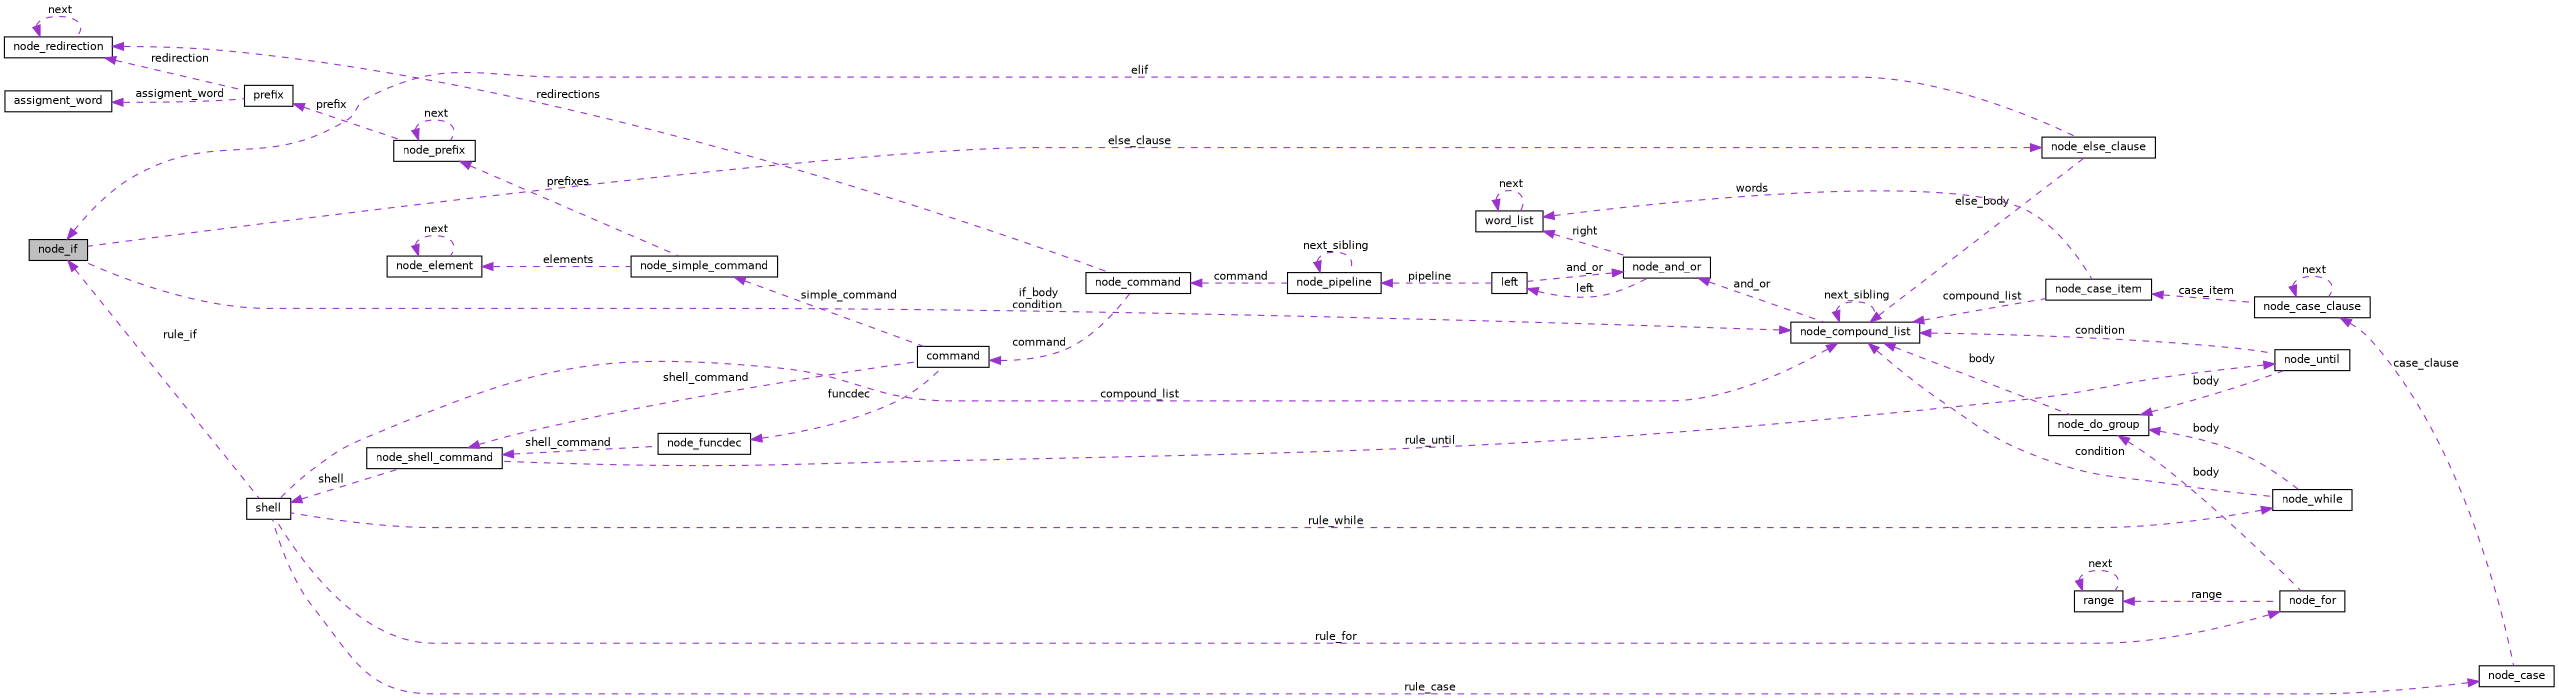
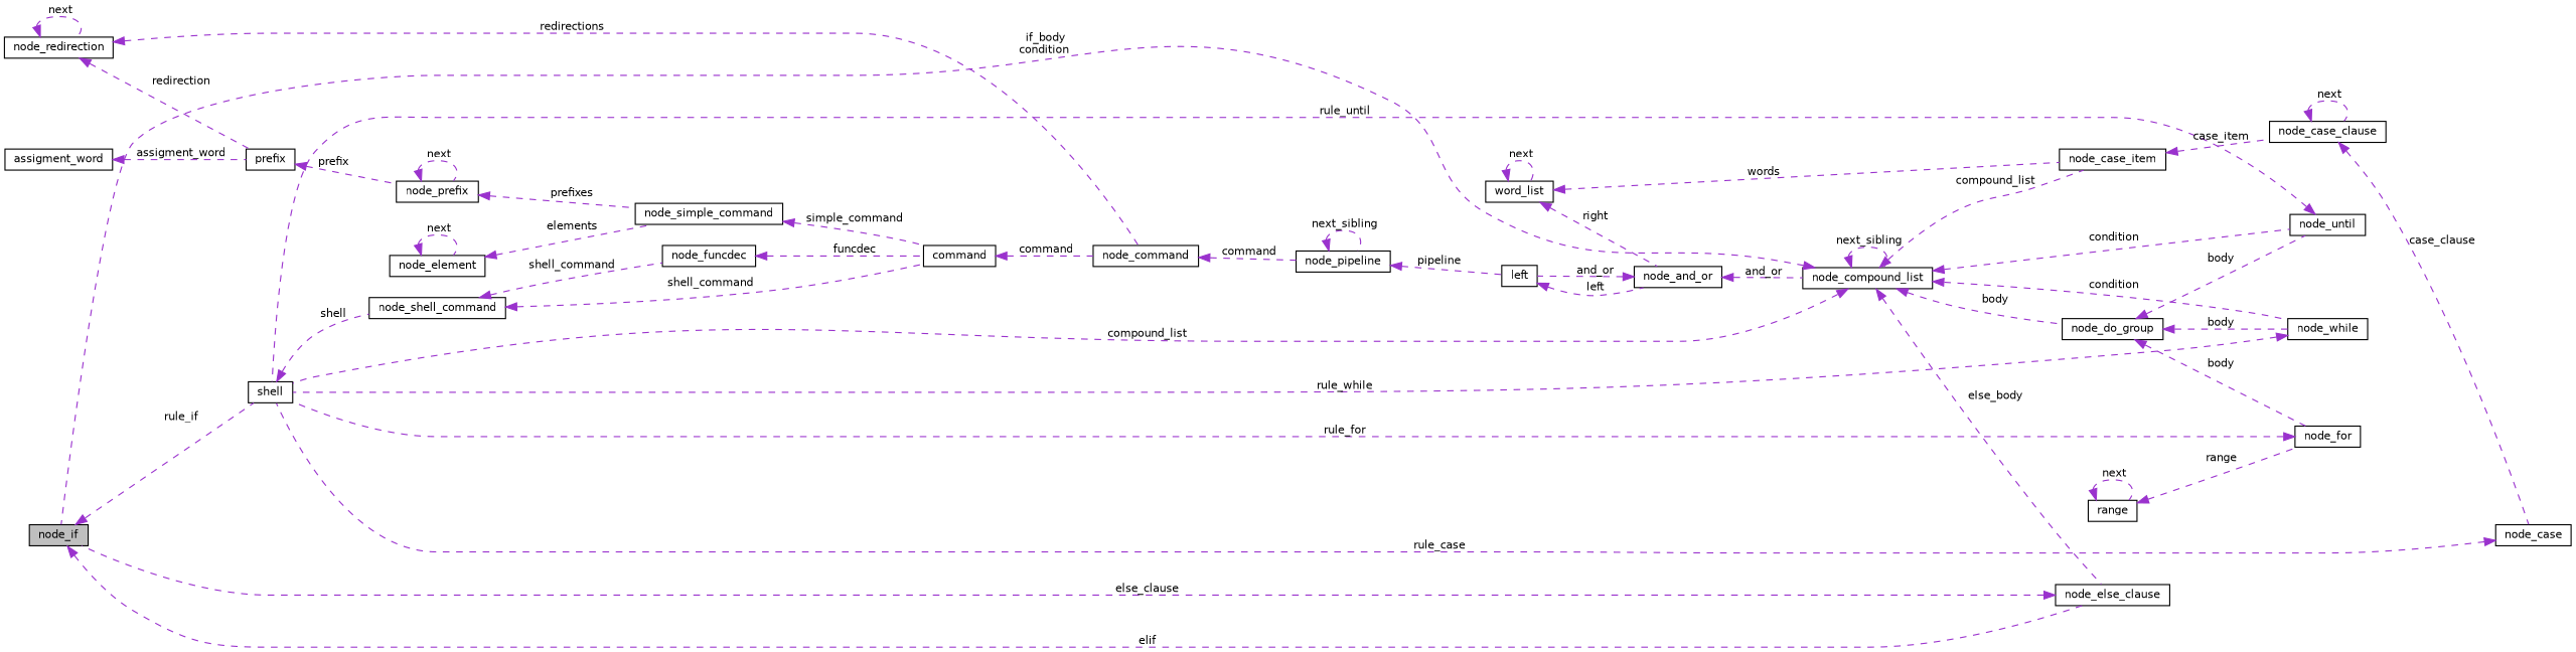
  digraph {
    rankdir=LR
    node [color=black fillcolor=white fontname=Helvetica fontsize=10 shape=record style=filled]
    edge [color=darkorchid3 dir=back fontname=Helvetica fontsize=10 labelfontname=Helvetica labelfontsize=10 style=dashed]
    n1 [fillcolor=grey75 fontcolor=black height=0.2 label=node_if width=0.4]
    n2 [height=0.2 label=shell width=0.4]
    n3 [height=0.2 label=node_else_clause width=0.4]
    n4 [height=0.2 label=node_shell_command width=0.4]
    n5 [height=0.2 label=node_compound_list width=0.4]
    n6 [height=0.2 label=node_until width=0.4]
    n7 [height=0.2 label=node_do_group width=0.4]
    n8 [height=0.2 label=node_while width=0.4]
    n9 [height=0.2 label=node_case_item width=0.4]
    n10 [height=0.2 label=node_for width=0.4]
    n11 [height=0.2 label=node_case_clause width=0.4]
    n12 [height=0.2 label=node_and_or width=0.4]
    n13 [height=0.2 label=left width=0.4]
    n14 [height=0.2 label=node_pipeline width=0.4]
    n15 [height=0.2 label=node_command width=0.4]
    n16 [height=0.2 label=node_redirection width=0.4]
    n17 [height=0.2 label=prefix width=0.4]
    n18 [height=0.2 label=node_prefix width=0.4]
    n19 [height=0.2 label=command width=0.4]
    n20 [height=0.2 label=node_funcdec width=0.4]
    n21 [height=0.2 label=range width=0.4]
    n22 [height=0.2 label=node_case width=0.4]
    n23 [height=0.2 label=word_list width=0.4]
    n24 [height=0.2 label=node_simple_command width=0.4]
    n25 [height=0.2 label=node_element width=0.4]
    n26 [height=0.2 label=assigment_word width=0.4]
    n1 -> n2 [label=" rule_if"]
    n1 -> n3 [label=" elif"]
    n2 -> n4 [label=" shell"]
    n3 -> n1 [label=" else_clause"]
    n4 -> n19 [label=" shell_command"]
    n4 -> n20 [label=" shell_command"]
    n5 -> n1 [label=" if_body\ncondition"]
    n5 -> n2 [label=" compound_list"]
    n5 -> n3 [label=" else_body"]
    n5 -> n5 [label=" next_sibling"]
    n5 -> n6 [label=" condition"]
    n5 -> n7 [label=" body"]
    n5 -> n8 [label=" condition"]
    n5 -> n9 [label=" compound_list"]
-   n6 -> n4 [label=" rule_until"]
+   n6 -> n2 [label=" rule_until"]
    n7 -> n6 [label=" body"]
    n7 -> n8 [label=" body"]
    n7 -> n10 [label=" body"]
    n8 -> n2 [label=" rule_while"]
    n9 -> n11 [label=" case_item"]
    n10 -> n2 [label=" rule_for"]
    n11 -> n11 [label=" next"]
    n11 -> n22 [label=" case_clause"]
    n12 -> n5 [label=" and_or"]
    n12 -> n13 [label=" and_or"]
    n13 -> n12 [label=" left"]
    n14 -> n13 [label=" pipeline"]
    n14 -> n14 [label=" next_sibling"]
    n15 -> n14 [label=" command"]
    n16 -> n15 [label=" redirections"]
    n16 -> n16 [label=" next"]
    n16 -> n17 [label=" redirection"]
    n17 -> n18 [label=" prefix"]
    n18 -> n18 [label=" next"]
    n18 -> n24 [label=" prefixes"]
    n19 -> n15 [label=" command"]
    n20 -> n19 [label=" funcdec"]
    n21 -> n10 [label=" range"]
    n21 -> n21 [label=" next"]
    n22 -> n2 [label=" rule_case"]
    n23 -> n9 [label=" words"]
    n23 -> n12 [label=" right"]
    n23 -> n23 [label=" next"]
    n24 -> n19 [label=" simple_command"]
    n25 -> n24 [label=" elements"]
    n25 -> n25 [label=" next"]
    n26 -> n17 [label=" assigment_word"]
  }
